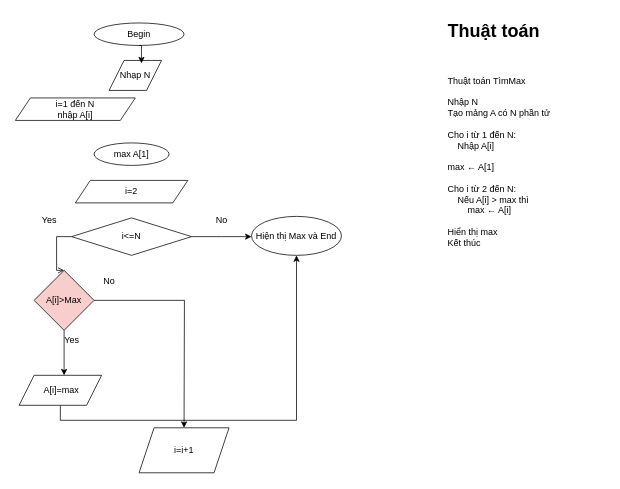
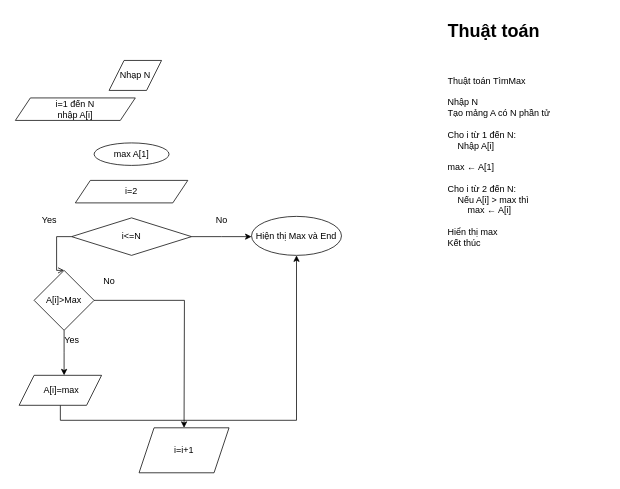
  <mxCell id="0" />
  <mxCell id="1" parent="0" />
  <mxCell id="2" value="&lt;h1 style=&quot;margin-top: 0px;&quot;&gt;Thuật toán&lt;br&gt;&amp;nbsp;&lt;/h1&gt;&lt;div&gt;&lt;div&gt;Thuật toán TìmMax&lt;/div&gt;&lt;div&gt;&lt;br&gt;&lt;/div&gt;&lt;div&gt;Nhập N&lt;/div&gt;&lt;div&gt;Tạo mảng A có N phần tử&lt;/div&gt;&lt;div&gt;&lt;br&gt;&lt;/div&gt;&lt;div&gt;Cho i từ 1 đến N:&lt;/div&gt;&lt;div&gt;&amp;nbsp; &amp;nbsp; Nhập A[i]&lt;/div&gt;&lt;div&gt;&lt;br&gt;&lt;/div&gt;&lt;div&gt;max ← A[1]&lt;/div&gt;&lt;div&gt;&lt;br&gt;&lt;/div&gt;&lt;div&gt;Cho i từ 2 đến N:&lt;/div&gt;&lt;div&gt;&amp;nbsp; &amp;nbsp; Nếu A[i] &amp;gt; max thì&lt;/div&gt;&lt;div&gt;&amp;nbsp; &amp;nbsp; &amp;nbsp; &amp;nbsp; max ← A[i]&lt;/div&gt;&lt;div&gt;&lt;br&gt;&lt;/div&gt;&lt;div&gt;Hiển thị max&lt;/div&gt;&lt;div&gt;Kết thúc&lt;/div&gt;&lt;/div&gt;&lt;div&gt;&lt;br&gt;&lt;/div&gt;&lt;div&gt;&lt;br&gt;&lt;/div&gt;" style="text;html=1;whiteSpace=wrap;overflow=hidden;rounded=0;" vertex="1" parent="1"><mxGeometry x="595" y="20" width="210" height="320" as="geometry" /></mxCell>
- <mxCell id="3" value="Begin" style="ellipse;whiteSpace=wrap;html=1;" vertex="1" parent="1"><mxGeometry x="125" y="30" width="120" height="30" as="geometry" /></mxCell>
  <mxCell id="4" value="Nhạp N" style="shape=parallelogram;perimeter=parallelogramPerimeter;whiteSpace=wrap;html=1;fixedSize=1;" vertex="1" parent="1"><mxGeometry x="145" y="80" width="70" height="40" as="geometry" /></mxCell>
- <mxCell id="5" style="edgeStyle=orthogonalEdgeStyle;rounded=0;orthogonalLoop=1;jettySize=auto;html=1;exitX=0.5;exitY=1;exitDx=0;exitDy=0;entryX=0.617;entryY=0.095;entryDx=0;entryDy=0;entryPerimeter=0;" edge="1" parent="1" source="3" target="4"><mxGeometry relative="1" as="geometry" /></mxCell>
  <mxCell id="6" value="i=1 đến N&lt;div&gt;nhập A[i]&lt;/div&gt;" style="shape=parallelogram;perimeter=parallelogramPerimeter;whiteSpace=wrap;html=1;fixedSize=1;" vertex="1" parent="1"><mxGeometry x="20" y="130" width="160" height="30" as="geometry" /></mxCell>
  <mxCell id="7" value="max A[1]" style="ellipse;whiteSpace=wrap;html=1;" vertex="1" parent="1"><mxGeometry x="125" y="190" width="100" height="30" as="geometry" /></mxCell>
  <mxCell id="8" value="i=2" style="shape=parallelogram;perimeter=parallelogramPerimeter;whiteSpace=wrap;html=1;fixedSize=1;" vertex="1" parent="1"><mxGeometry x="100" y="240" width="150" height="30" as="geometry" /></mxCell>
  <mxCell id="9" style="edgeStyle=orthogonalEdgeStyle;rounded=0;orthogonalLoop=1;jettySize=auto;html=1;exitX=1;exitY=0.5;exitDx=0;exitDy=0;" edge="1" parent="1" source="11"><mxGeometry relative="1" as="geometry"><mxPoint x="335" y="315" as="targetPoint" /></mxGeometry></mxCell>
  <mxCell id="10" style="edgeStyle=orthogonalEdgeStyle;rounded=0;orthogonalLoop=1;jettySize=auto;html=1;exitX=0;exitY=0.5;exitDx=0;exitDy=0;endArrow=open;" edge="1" parent="1" source="11" target="17"><mxGeometry relative="1" as="geometry" /></mxCell>
  <mxCell id="11" value="i&amp;lt;=N" style="rhombus;whiteSpace=wrap;html=1;" vertex="1" parent="1"><mxGeometry x="95" y="290" width="160" height="50" as="geometry" /></mxCell>
  <mxCell id="12" value="No" style="text;html=1;align=center;verticalAlign=middle;resizable=0;points=[];autosize=1;strokeColor=none;fillColor=none;" vertex="1" parent="1"><mxGeometry x="275" y="278" width="40" height="30" as="geometry" /></mxCell>
  <mxCell id="13" value="Hiện thị Max và End" style="ellipse;whiteSpace=wrap;html=1;" vertex="1" parent="1"><mxGeometry x="335" y="288" width="120" height="52" as="geometry" /></mxCell>
  <mxCell id="14" value="Yes" style="text;html=1;align=center;verticalAlign=middle;resizable=0;points=[];autosize=1;strokeColor=none;fillColor=none;" vertex="1" parent="1"><mxGeometry x="45" y="278" width="40" height="30" as="geometry" /></mxCell>
  <mxCell id="15" style="edgeStyle=orthogonalEdgeStyle;rounded=0;orthogonalLoop=1;jettySize=auto;html=1;exitX=1;exitY=0.5;exitDx=0;exitDy=0;" edge="1" parent="1" source="17"><mxGeometry relative="1" as="geometry"><mxPoint x="245" y="570" as="targetPoint" /></mxGeometry></mxCell>
  <mxCell id="16" style="edgeStyle=orthogonalEdgeStyle;rounded=0;orthogonalLoop=1;jettySize=auto;html=1;exitX=0.5;exitY=1;exitDx=0;exitDy=0;" edge="1" parent="1" source="17"><mxGeometry relative="1" as="geometry"><mxPoint x="85" y="500" as="targetPoint" /></mxGeometry></mxCell>
- <mxCell id="17" value="A[i]&amp;gt;Max" style="rhombus;whiteSpace=wrap;html=1;fillColor=#f8cecc;" vertex="1" parent="1"><mxGeometry x="45" y="360" width="80" height="80" as="geometry" /></mxCell>
+ <mxCell id="17" value="A[i]&amp;gt;Max" style="rhombus;whiteSpace=wrap;html=1;" vertex="1" parent="1"><mxGeometry x="45" y="360" width="80" height="80" as="geometry" /></mxCell>
  <mxCell id="18" value="Yes" style="text;html=1;align=center;verticalAlign=middle;resizable=0;points=[];autosize=1;strokeColor=none;fillColor=none;" vertex="1" parent="1"><mxGeometry x="75" y="438" width="40" height="30" as="geometry" /></mxCell>
  <mxCell id="19" style="edgeStyle=orthogonalEdgeStyle;rounded=0;orthogonalLoop=1;jettySize=auto;html=1;exitX=0.5;exitY=1;exitDx=0;exitDy=0;" edge="1" parent="1" source="20" target="13"><mxGeometry relative="1" as="geometry"><mxPoint x="245" y="600" as="targetPoint" /></mxGeometry></mxCell>
  <mxCell id="20" value="&amp;nbsp;A[i]=max" style="shape=parallelogram;perimeter=parallelogramPerimeter;whiteSpace=wrap;html=1;fixedSize=1;" vertex="1" parent="1"><mxGeometry x="25" y="500" width="110" height="40" as="geometry" /></mxCell>
  <mxCell id="21" value="No" style="text;html=1;align=center;verticalAlign=middle;resizable=0;points=[];autosize=1;strokeColor=none;fillColor=none;" vertex="1" parent="1"><mxGeometry x="125" y="360" width="40" height="30" as="geometry" /></mxCell>
  <mxCell id="22" value="i=i+1" style="shape=parallelogram;perimeter=parallelogramPerimeter;whiteSpace=wrap;html=1;fixedSize=1;" vertex="1" parent="1"><mxGeometry x="185" y="570" width="120" height="60" as="geometry" /></mxCell>
